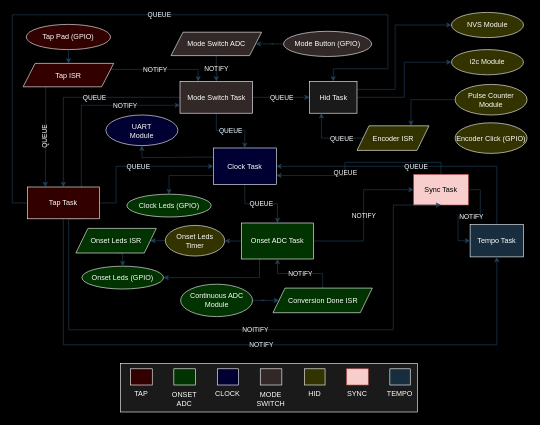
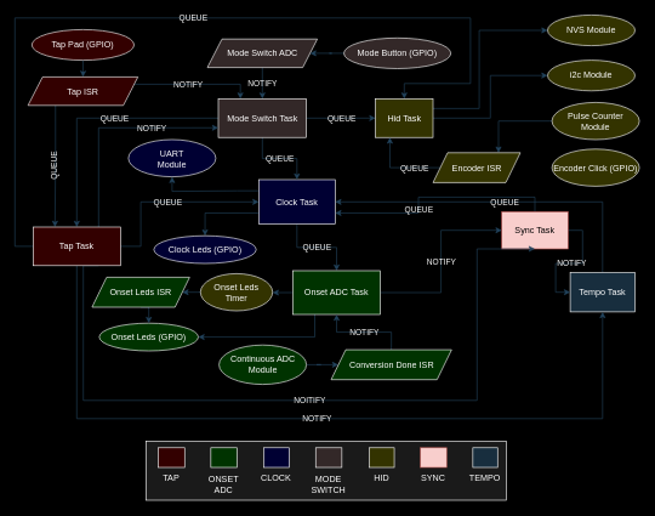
  <mxCell id="0" />
  <mxCell id="1" parent="0" />
  <mxCell id="2" value="&amp;lt;" style="rounded=0;whiteSpace=wrap;html=1;fontColor=#1A1A1A;fillColor=#1A1A1A;strokeColor=#FFFFFF;" vertex="1" parent="1"><mxGeometry x="200" y="605" width="495.25" height="81" as="geometry" /></mxCell>
  <mxCell id="3" value="QUEUE" style="edgeStyle=orthogonalEdgeStyle;rounded=0;orthogonalLoop=1;jettySize=auto;html=1;exitX=0.5;exitY=1;exitDx=0;exitDy=0;entryX=0.5;entryY=0;entryDx=0;entryDy=0;labelBackgroundColor=none;fontColor=#FFFFFF;strokeColor=#23445D;" parent="1" source="6" target="18" edge="1"><mxGeometry relative="1" as="geometry" /></mxCell>
  <mxCell id="4" style="edgeStyle=orthogonalEdgeStyle;rounded=0;orthogonalLoop=1;jettySize=auto;html=1;exitX=0;exitY=0.25;exitDx=0;exitDy=0;entryX=0.5;entryY=1;entryDx=0;entryDy=0;labelBackgroundColor=none;fontColor=#FFFFFF;strokeColor=#23445D;" parent="1" source="6" target="53" edge="1"><mxGeometry relative="1" as="geometry" /></mxCell>
  <mxCell id="5" style="edgeStyle=orthogonalEdgeStyle;rounded=0;orthogonalLoop=1;jettySize=auto;html=1;exitX=0;exitY=0.75;exitDx=0;exitDy=0;entryX=0.5;entryY=0;entryDx=0;entryDy=0;labelBackgroundColor=none;fontColor=#FFFFFF;strokeColor=#23445D;" parent="1" source="6" target="40" edge="1"><mxGeometry relative="1" as="geometry" /></mxCell>
  <mxCell id="6" value="Clock Task" style="rounded=0;whiteSpace=wrap;html=1;labelBackgroundColor=none;fontColor=#FFFFFF;fillColor=#000033;strokeColor=#FFFFFF;" parent="1" vertex="1"><mxGeometry x="355" y="246" width="105" height="61" as="geometry" /></mxCell>
  <mxCell id="7" value="QUEUE" style="edgeStyle=orthogonalEdgeStyle;rounded=0;orthogonalLoop=1;jettySize=auto;html=1;exitX=1;exitY=0.5;exitDx=0;exitDy=0;entryX=0;entryY=0.5;entryDx=0;entryDy=0;labelBackgroundColor=none;fontColor=#FFFFFF;strokeColor=#23445D;" parent="1" source="32" target="21" edge="1"><mxGeometry relative="1" as="geometry" /></mxCell>
  <mxCell id="8" value="NOTIFY" style="edgeStyle=orthogonalEdgeStyle;rounded=0;orthogonalLoop=1;jettySize=auto;html=1;exitX=0.5;exitY=1;exitDx=0;exitDy=0;labelBackgroundColor=none;fontColor=#FFFFFF;strokeColor=#23445D;" parent="1" source="9" target="32" edge="1"><mxGeometry relative="1" as="geometry" /></mxCell>
  <mxCell id="9" value="Mode Switch ADC" style="shape=parallelogram;perimeter=parallelogramPerimeter;whiteSpace=wrap;html=1;fixedSize=1;labelBackgroundColor=none;fontColor=#FFFFFF;fillColor=#332828;strokeColor=#FFFFFF;rounded=0;" parent="1" vertex="1"><mxGeometry x="284.5" y="53" width="151" height="39" as="geometry" /></mxCell>
  <mxCell id="10" value="QUEUE" style="edgeStyle=orthogonalEdgeStyle;rounded=0;orthogonalLoop=1;jettySize=auto;html=1;exitX=0.5;exitY=0;exitDx=0;exitDy=0;entryX=1;entryY=0.5;entryDx=0;entryDy=0;labelBackgroundColor=none;fontColor=#FFFFFF;strokeColor=#23445D;" parent="1" source="11" target="6" edge="1"><mxGeometry relative="1" as="geometry" /></mxCell>
  <mxCell id="11" value="Tempo Task" style="rounded=0;whiteSpace=wrap;html=1;labelBackgroundColor=none;fontColor=#FFFFFF;fillColor=#182E3E;strokeColor=#FFFFFF;" parent="1" vertex="1"><mxGeometry x="783" y="373.5" width="89" height="54" as="geometry" /></mxCell>
  <mxCell id="12" value="NOTIFY" style="edgeStyle=orthogonalEdgeStyle;rounded=0;orthogonalLoop=1;jettySize=auto;html=1;exitX=1;exitY=0.5;exitDx=0;exitDy=0;entryX=0;entryY=0.5;entryDx=0;entryDy=0;labelBackgroundColor=none;fontColor=#FFFFFF;strokeColor=#23445D;" parent="1" source="14" target="11" edge="1"><mxGeometry relative="1" as="geometry" /></mxCell>
  <mxCell id="13" value="QUEUE" style="edgeStyle=orthogonalEdgeStyle;rounded=0;orthogonalLoop=1;jettySize=auto;html=1;exitX=0.5;exitY=0;exitDx=0;exitDy=0;entryX=1;entryY=0.75;entryDx=0;entryDy=0;labelBackgroundColor=none;fontColor=#FFFFFF;strokeColor=#23445D;" parent="1" source="14" target="6" edge="1"><mxGeometry x="0.251" relative="1" as="geometry"><mxPoint as="offset" /></mxGeometry></mxCell>
  <mxCell id="14" value="Sync Task" style="rounded=0;whiteSpace=wrap;html=1;labelBackgroundColor=none;fillColor=#f8cecc;strokeColor=#b85450;" parent="1" vertex="1"><mxGeometry x="689" y="290" width="91" height="51" as="geometry" /></mxCell>
  <mxCell id="15" value="NOTIFY" style="edgeStyle=orthogonalEdgeStyle;rounded=0;orthogonalLoop=1;jettySize=auto;html=1;exitX=1;exitY=0.5;exitDx=0;exitDy=0;entryX=0;entryY=0.5;entryDx=0;entryDy=0;labelBackgroundColor=none;fontColor=#FFFFFF;strokeColor=#23445D;" parent="1" source="18" target="14" edge="1"><mxGeometry relative="1" as="geometry" /></mxCell>
  <mxCell id="16" style="edgeStyle=orthogonalEdgeStyle;rounded=0;orthogonalLoop=1;jettySize=auto;html=1;exitX=0;exitY=0.5;exitDx=0;exitDy=0;entryX=1;entryY=0.5;entryDx=0;entryDy=0;labelBackgroundColor=none;fontColor=#FFFFFF;strokeColor=#23445D;" parent="1" source="18" target="43" edge="1"><mxGeometry relative="1" as="geometry" /></mxCell>
  <mxCell id="17" style="edgeStyle=orthogonalEdgeStyle;rounded=0;orthogonalLoop=1;jettySize=auto;html=1;exitX=0.25;exitY=1;exitDx=0;exitDy=0;entryX=1;entryY=0.5;entryDx=0;entryDy=0;labelBackgroundColor=none;fontColor=#FFFFFF;strokeColor=#23445D;" parent="1" source="18" target="41" edge="1"><mxGeometry relative="1" as="geometry" /></mxCell>
  <mxCell id="18" value="Onset ADC Task" style="rounded=0;whiteSpace=wrap;html=1;labelBackgroundColor=none;fontColor=#FFFFFF;fillColor=#003300;strokeColor=#FFFFFF;" parent="1" vertex="1"><mxGeometry x="402" y="371" width="120" height="60" as="geometry" /></mxCell>
  <mxCell id="19" style="edgeStyle=orthogonalEdgeStyle;rounded=0;orthogonalLoop=1;jettySize=auto;html=1;exitX=1;exitY=0.5;exitDx=0;exitDy=0;entryX=0;entryY=0.5;entryDx=0;entryDy=0;labelBackgroundColor=none;fontColor=#FFFFFF;strokeColor=#23445D;" parent="1" source="21" target="46" edge="1"><mxGeometry relative="1" as="geometry" /></mxCell>
  <mxCell id="20" style="edgeStyle=orthogonalEdgeStyle;rounded=0;orthogonalLoop=1;jettySize=auto;html=1;exitX=1;exitY=0.25;exitDx=0;exitDy=0;entryX=0;entryY=0.5;entryDx=0;entryDy=0;labelBackgroundColor=none;fontColor=#FFFFFF;strokeColor=#23445D;" parent="1" source="21" target="54" edge="1"><mxGeometry relative="1" as="geometry"><Array as="points"><mxPoint x="658" y="148" /><mxPoint x="658" y="41" /></Array></mxGeometry></mxCell>
- <mxCell id="21" value="Hid Task" style="rounded=0;whiteSpace=wrap;html=1;labelBackgroundColor=none;fontColor=#FFFFFF;fillColor=#1a1a1a;strokeColor=#FFFFFF;" parent="1" vertex="1"><mxGeometry x="515.5" y="135" width="79" height="53" as="geometry" /></mxCell>
+ <mxCell id="21" value="Hid Task" style="rounded=0;whiteSpace=wrap;html=1;labelBackgroundColor=none;fontColor=#FFFFFF;fillColor=#333300;strokeColor=#FFFFFF;" parent="1" vertex="1"><mxGeometry x="515.5" y="135" width="79" height="53" as="geometry" /></mxCell>
  <mxCell id="22" style="edgeStyle=orthogonalEdgeStyle;rounded=0;orthogonalLoop=1;jettySize=auto;html=1;exitX=0;exitY=0.5;exitDx=0;exitDy=0;entryX=0.75;entryY=0;entryDx=0;entryDy=0;labelBackgroundColor=none;fontColor=#FFFFFF;strokeColor=#23445D;" parent="1" source="23" target="27" edge="1"><mxGeometry relative="1" as="geometry" /></mxCell>
  <mxCell id="23" value="&lt;div&gt;Pulse Counter&lt;/div&gt;&lt;div&gt;Module&lt;br&gt;&lt;/div&gt;" style="ellipse;whiteSpace=wrap;html=1;labelBackgroundColor=none;fontColor=#FFFFFF;fillColor=#333300;strokeColor=#FFFFFF;" parent="1" vertex="1"><mxGeometry x="758" y="140" width="120" height="51" as="geometry" /></mxCell>
  <mxCell id="24" style="edgeStyle=orthogonalEdgeStyle;rounded=0;orthogonalLoop=1;jettySize=auto;html=1;exitX=1;exitY=0.5;exitDx=0;exitDy=0;entryX=0;entryY=0.5;entryDx=0;entryDy=0;labelBackgroundColor=none;fontColor=#FFFFFF;strokeColor=#23445D;" parent="1" source="25" target="29" edge="1"><mxGeometry relative="1" as="geometry" /></mxCell>
  <mxCell id="25" value="&lt;div&gt;Continuous ADC&lt;/div&gt;&lt;div&gt;Module&lt;br&gt;&lt;/div&gt;" style="ellipse;whiteSpace=wrap;html=1;labelBackgroundColor=none;fontColor=#FFFFFF;fillColor=#003300;strokeColor=#FFFFFF;" parent="1" vertex="1"><mxGeometry x="300.5" y="473" width="120" height="54" as="geometry" /></mxCell>
  <mxCell id="26" value="QUEUE" style="edgeStyle=orthogonalEdgeStyle;rounded=0;orthogonalLoop=1;jettySize=auto;html=1;exitX=0;exitY=0.5;exitDx=0;exitDy=0;entryX=0.25;entryY=1;entryDx=0;entryDy=0;labelBackgroundColor=none;fontColor=#FFFFFF;strokeColor=#23445D;" parent="1" source="27" target="21" edge="1"><mxGeometry x="-0.358" relative="1" as="geometry"><Array as="points"><mxPoint x="535" y="229" /></Array><mxPoint as="offset" /></mxGeometry></mxCell>
  <mxCell id="27" value="Encoder ISR" style="shape=parallelogram;perimeter=parallelogramPerimeter;whiteSpace=wrap;html=1;fixedSize=1;labelBackgroundColor=none;fontColor=#FFFFFF;fillColor=#333300;strokeColor=#FFFFFF;" parent="1" vertex="1"><mxGeometry x="594.5" y="209" width="120" height="41" as="geometry" /></mxCell>
  <mxCell id="28" value="NOTIFY" style="edgeStyle=orthogonalEdgeStyle;rounded=0;orthogonalLoop=1;jettySize=auto;html=1;exitX=0.5;exitY=0;exitDx=0;exitDy=0;entryX=0.5;entryY=1;entryDx=0;entryDy=0;labelBackgroundColor=none;fontColor=#FFFFFF;strokeColor=#23445D;" parent="1" source="29" target="18" edge="1"><mxGeometry relative="1" as="geometry" /></mxCell>
  <mxCell id="29" value="Conversion Done ISR" style="shape=parallelogram;perimeter=parallelogramPerimeter;whiteSpace=wrap;html=1;fixedSize=1;labelBackgroundColor=none;fontColor=#FFFFFF;fillColor=#003300;strokeColor=#FFFFFF;" parent="1" vertex="1"><mxGeometry x="454.5" y="479.5" width="165.5" height="41" as="geometry" /></mxCell>
  <mxCell id="30" value="QUEUE" style="edgeStyle=orthogonalEdgeStyle;rounded=0;orthogonalLoop=1;jettySize=auto;html=1;exitX=0;exitY=0.5;exitDx=0;exitDy=0;labelBackgroundColor=none;fontColor=#FFFFFF;strokeColor=#23445D;" parent="1" source="32" target="52" edge="1"><mxGeometry x="-0.166" relative="1" as="geometry"><mxPoint as="offset" /></mxGeometry></mxCell>
  <mxCell id="31" value="QUEUE" style="edgeStyle=orthogonalEdgeStyle;rounded=0;orthogonalLoop=1;jettySize=auto;html=1;exitX=0.5;exitY=1;exitDx=0;exitDy=0;labelBackgroundColor=none;fontColor=#FFFFFF;strokeColor=#23445D;" parent="1" source="32" target="6" edge="1"><mxGeometry relative="1" as="geometry" /></mxCell>
  <mxCell id="32" value="Mode Switch Task" style="rounded=0;whiteSpace=wrap;html=1;labelBackgroundColor=none;fontColor=#FFFFFF;fillColor=#332828;strokeColor=#FFFFFF;" parent="1" vertex="1"><mxGeometry x="299.5" y="135" width="121" height="53" as="geometry" /></mxCell>
  <mxCell id="33" style="edgeStyle=orthogonalEdgeStyle;rounded=0;orthogonalLoop=1;jettySize=auto;html=1;entryX=1;entryY=0.5;entryDx=0;entryDy=0;labelBackgroundColor=none;fontColor=#FFFFFF;strokeColor=#23445D;" parent="1" source="34" target="9" edge="1"><mxGeometry relative="1" as="geometry" /></mxCell>
  <mxCell id="34" value="Mode Button (GPIO)" style="ellipse;whiteSpace=wrap;html=1;labelBackgroundColor=none;fontColor=#FFFFFF;fillColor=#332828;strokeColor=#FFFFFF;" parent="1" vertex="1"><mxGeometry x="472" y="51.5" width="147" height="42" as="geometry" /></mxCell>
  <mxCell id="35" value="NOTIFY" style="edgeStyle=orthogonalEdgeStyle;rounded=0;orthogonalLoop=1;jettySize=auto;html=1;exitX=1;exitY=0.5;exitDx=0;exitDy=0;entryX=0.25;entryY=0;entryDx=0;entryDy=0;labelBackgroundColor=none;fontColor=#FFFFFF;strokeColor=#23445D;" parent="1" source="37" target="32" edge="1"><mxGeometry relative="1" as="geometry"><Array as="points"><mxPoint x="177" y="115" /><mxPoint x="330" y="115" /></Array></mxGeometry></mxCell>
  <mxCell id="36" value="QUEUE" style="edgeStyle=orthogonalEdgeStyle;rounded=0;orthogonalLoop=1;jettySize=auto;html=1;exitX=0.25;exitY=1;exitDx=0;exitDy=0;entryX=0.25;entryY=0;entryDx=0;entryDy=0;horizontal=0;labelBackgroundColor=none;fontColor=#FFFFFF;strokeColor=#23445D;" parent="1" source="37" target="52" edge="1"><mxGeometry relative="1" as="geometry" /></mxCell>
  <mxCell id="37" value="Tap ISR" style="shape=parallelogram;perimeter=parallelogramPerimeter;whiteSpace=wrap;html=1;fixedSize=1;labelBackgroundColor=none;fontColor=#FFFFFF;fillColor=#330000;strokeColor=#FFFFFF;" parent="1" vertex="1"><mxGeometry x="38" y="105" width="151" height="39" as="geometry" /></mxCell>
  <mxCell id="38" style="edgeStyle=orthogonalEdgeStyle;rounded=0;orthogonalLoop=1;jettySize=auto;html=1;entryX=0.5;entryY=0;entryDx=0;entryDy=0;labelBackgroundColor=none;fontColor=#FFFFFF;strokeColor=#23445D;" parent="1" source="39" target="37" edge="1"><mxGeometry relative="1" as="geometry" /></mxCell>
  <mxCell id="39" value="Tap Pad (GPIO)" style="ellipse;whiteSpace=wrap;html=1;labelBackgroundColor=none;fontColor=#FFFFFF;fillColor=#330000;strokeColor=#FFFFFF;" parent="1" vertex="1"><mxGeometry x="43.25" y="40" width="140.5" height="42" as="geometry" /></mxCell>
- <mxCell id="40" value="Clock Leds (GPIO)" style="ellipse;whiteSpace=wrap;html=1;labelBackgroundColor=none;fontColor=#FFFFFF;fillColor=#003300;strokeColor=#FFFFFF;" parent="1" vertex="1"><mxGeometry x="211" y="323" width="140.5" height="38" as="geometry" /></mxCell>
+ <mxCell id="40" value="Clock Leds (GPIO)" style="ellipse;whiteSpace=wrap;html=1;labelBackgroundColor=none;fontColor=#FFFFFF;fillColor=#000033;strokeColor=#FFFFFF;" parent="1" vertex="1"><mxGeometry x="211" y="323" width="140.5" height="38" as="geometry" /></mxCell>
  <mxCell id="41" value="Onset Leds (GPIO)" style="ellipse;whiteSpace=wrap;html=1;labelBackgroundColor=none;fontColor=#FFFFFF;fillColor=#003300;strokeColor=#FFFFFF;" parent="1" vertex="1"><mxGeometry x="136" y="443" width="136" height="38" as="geometry" /></mxCell>
  <mxCell id="42" style="edgeStyle=orthogonalEdgeStyle;rounded=0;orthogonalLoop=1;jettySize=auto;html=1;exitX=0;exitY=0.5;exitDx=0;exitDy=0;entryX=1;entryY=0.5;entryDx=0;entryDy=0;labelBackgroundColor=none;fontColor=#FFFFFF;strokeColor=#23445D;" parent="1" source="43" target="45" edge="1"><mxGeometry relative="1" as="geometry" /></mxCell>
  <mxCell id="43" value="&lt;div&gt;Onset Leds&lt;/div&gt;&lt;div&gt;Timer&lt;br&gt;&lt;/div&gt;" style="ellipse;whiteSpace=wrap;html=1;labelBackgroundColor=none;fontColor=#FFFFFF;fillColor=#333300;strokeColor=#FFFFFF;" parent="1" vertex="1"><mxGeometry x="275" y="375" width="99" height="51" as="geometry" /></mxCell>
  <mxCell id="44" style="edgeStyle=orthogonalEdgeStyle;rounded=0;orthogonalLoop=1;jettySize=auto;html=1;exitX=0.5;exitY=1;exitDx=0;exitDy=0;entryX=0.5;entryY=0;entryDx=0;entryDy=0;labelBackgroundColor=none;fontColor=#FFFFFF;strokeColor=#23445D;" parent="1" source="45" target="41" edge="1"><mxGeometry relative="1" as="geometry" /></mxCell>
  <mxCell id="45" value="Onset Leds ISR" style="shape=parallelogram;perimeter=parallelogramPerimeter;whiteSpace=wrap;html=1;fixedSize=1;labelBackgroundColor=none;fontColor=#FFFFFF;fillColor=#003300;strokeColor=#FFFFFF;" parent="1" vertex="1"><mxGeometry x="126" y="380" width="134" height="41" as="geometry" /></mxCell>
  <mxCell id="46" value="i2c Module" style="ellipse;whiteSpace=wrap;html=1;labelBackgroundColor=none;fontColor=#FFFFFF;fillColor=#333300;strokeColor=#FFFFFF;" parent="1" vertex="1"><mxGeometry x="752" y="82" width="120" height="42" as="geometry" /></mxCell>
  <mxCell id="47" value="NOITIFY" style="edgeStyle=orthogonalEdgeStyle;rounded=0;orthogonalLoop=1;jettySize=auto;html=1;exitX=0.75;exitY=1;exitDx=0;exitDy=0;entryX=0.5;entryY=1;entryDx=0;entryDy=0;labelBackgroundColor=none;fontColor=#FFFFFF;strokeColor=#23445D;" parent="1" source="52" target="14" edge="1"><mxGeometry relative="1" as="geometry"><Array as="points"><mxPoint x="114" y="364" /><mxPoint x="114" y="549" /><mxPoint x="655" y="549" /></Array></mxGeometry></mxCell>
  <mxCell id="48" value="NOTIFY" style="edgeStyle=orthogonalEdgeStyle;rounded=0;orthogonalLoop=1;jettySize=auto;html=1;exitX=0.5;exitY=1;exitDx=0;exitDy=0;entryX=0.5;entryY=1;entryDx=0;entryDy=0;labelBackgroundColor=none;fontColor=#FFFFFF;strokeColor=#23445D;" parent="1" source="52" target="11" edge="1"><mxGeometry relative="1" as="geometry"><Array as="points"><mxPoint x="105" y="574" /><mxPoint x="827" y="574" /></Array></mxGeometry></mxCell>
  <mxCell id="49" value="&lt;div&gt;QUEUE&lt;/div&gt;" style="edgeStyle=orthogonalEdgeStyle;rounded=0;orthogonalLoop=1;jettySize=auto;html=1;exitX=0;exitY=0.5;exitDx=0;exitDy=0;entryX=0.5;entryY=0;entryDx=0;entryDy=0;labelBackgroundColor=none;fontColor=#FFFFFF;strokeColor=#23445D;" parent="1" source="52" target="21" edge="1"><mxGeometry relative="1" as="geometry"><Array as="points"><mxPoint x="20" y="338" /><mxPoint x="20" y="24" /><mxPoint x="646" y="24" /><mxPoint x="646" y="114" /><mxPoint x="555" y="114" /></Array></mxGeometry></mxCell>
  <mxCell id="50" value="NOTIFY" style="edgeStyle=orthogonalEdgeStyle;rounded=0;orthogonalLoop=1;jettySize=auto;html=1;exitX=0.75;exitY=0;exitDx=0;exitDy=0;entryX=0;entryY=0.75;entryDx=0;entryDy=0;labelBackgroundColor=none;fontColor=#FFFFFF;strokeColor=#23445D;" parent="1" source="52" target="32" edge="1"><mxGeometry x="0.391" relative="1" as="geometry"><mxPoint as="offset" /></mxGeometry></mxCell>
  <mxCell id="51" value="QUEUE" style="edgeStyle=orthogonalEdgeStyle;rounded=0;orthogonalLoop=1;jettySize=auto;html=1;exitX=1;exitY=0.5;exitDx=0;exitDy=0;entryX=0;entryY=0.5;entryDx=0;entryDy=0;labelBackgroundColor=none;fontColor=#FFFFFF;strokeColor=#23445D;" parent="1" source="52" target="6" edge="1"><mxGeometry relative="1" as="geometry"><Array as="points"><mxPoint x="193" y="337" /><mxPoint x="193" y="277" /></Array></mxGeometry></mxCell>
  <mxCell id="52" value="Tap Task" style="rounded=0;whiteSpace=wrap;html=1;labelBackgroundColor=none;fontColor=#FFFFFF;fillColor=#330000;strokeColor=#FFFFFF;" parent="1" vertex="1"><mxGeometry x="45" y="311" width="120" height="53" as="geometry" /></mxCell>
  <mxCell id="53" value="&lt;div&gt;UART&lt;/div&gt;&lt;div&gt;Module&lt;br&gt;&lt;/div&gt;" style="ellipse;whiteSpace=wrap;html=1;labelBackgroundColor=none;fontColor=#FFFFFF;fillColor=#000033;strokeColor=#FFFFFF;" parent="1" vertex="1"><mxGeometry x="176" y="191" width="120" height="51" as="geometry" /></mxCell>
  <mxCell id="54" value="NVS Module" style="ellipse;whiteSpace=wrap;html=1;labelBackgroundColor=none;fontColor=#FFFFFF;fillColor=#333300;strokeColor=#FFFFFF;" parent="1" vertex="1"><mxGeometry x="752" y="20" width="120" height="42" as="geometry" /></mxCell>
  <mxCell id="55" value="Encoder Click (GPIO)" style="ellipse;whiteSpace=wrap;html=1;labelBackgroundColor=none;fontColor=#FFFFFF;fillColor=#333300;strokeColor=#FFFFFF;" parent="1" vertex="1"><mxGeometry x="758" y="204" width="120" height="51" as="geometry" /></mxCell>
  <mxCell id="56" value="" style="rounded=0;whiteSpace=wrap;html=1;labelBackgroundColor=none;fontColor=#FFFFFF;fillColor=#330000;strokeColor=#FFFFFF;" vertex="1" parent="1"><mxGeometry x="217.25" y="614" width="36" height="27" as="geometry" /></mxCell>
  <mxCell id="57" value="" style="rounded=0;whiteSpace=wrap;html=1;labelBackgroundColor=none;fontColor=#FFFFFF;fillColor=#003300;strokeColor=#FFFFFF;" vertex="1" parent="1"><mxGeometry x="289.25" y="614" width="36" height="27" as="geometry" /></mxCell>
  <mxCell id="58" value="" style="rounded=0;whiteSpace=wrap;html=1;labelBackgroundColor=none;fontColor=#FFFFFF;fillColor=#000033;strokeColor=#FFFFFF;" vertex="1" parent="1"><mxGeometry x="362.25" y="614" width="35" height="27" as="geometry" /></mxCell>
  <mxCell id="59" value="" style="rounded=0;whiteSpace=wrap;html=1;labelBackgroundColor=none;fontColor=#FFFFFF;fillColor=#332828;strokeColor=#FFFFFF;" vertex="1" parent="1"><mxGeometry x="433.25" y="614" width="36" height="27" as="geometry" /></mxCell>
  <mxCell id="60" value="" style="rounded=0;whiteSpace=wrap;html=1;labelBackgroundColor=none;fontColor=#FFFFFF;fillColor=#333300;strokeColor=#FFFFFF;" vertex="1" parent="1"><mxGeometry x="507.25" y="614" width="34" height="27" as="geometry" /></mxCell>
  <mxCell id="61" value="" style="rounded=0;whiteSpace=wrap;html=1;labelBackgroundColor=none;fillColor=#f8cecc;strokeColor=#b85450;" vertex="1" parent="1"><mxGeometry x="577.25" y="614" width="36" height="27" as="geometry" /></mxCell>
  <mxCell id="62" value="" style="rounded=0;whiteSpace=wrap;html=1;labelBackgroundColor=none;fontColor=#FFFFFF;fillColor=#182E3E;strokeColor=#FFFFFF;" vertex="1" parent="1"><mxGeometry x="649.25" y="614" width="34" height="27" as="geometry" /></mxCell>
  <mxCell id="63" value="TAP" style="text;html=1;strokeColor=none;fillColor=none;align=center;verticalAlign=middle;whiteSpace=wrap;rounded=0;fontColor=#FFFFFF;" vertex="1" parent="1"><mxGeometry x="205.25" y="641" width="60" height="30" as="geometry" /></mxCell>
  <mxCell id="64" value="ONSET ADC" style="text;html=1;strokeColor=none;fillColor=none;align=center;verticalAlign=middle;whiteSpace=wrap;rounded=0;fontColor=#FFFFFF;" vertex="1" parent="1"><mxGeometry x="277.25" y="650" width="60" height="30" as="geometry" /></mxCell>
  <mxCell id="65" value="CLOCK" style="text;html=1;strokeColor=none;fillColor=none;align=center;verticalAlign=middle;whiteSpace=wrap;rounded=0;fontColor=#FFFFFF;" vertex="1" parent="1"><mxGeometry x="349.25" y="641" width="60" height="30" as="geometry" /></mxCell>
  <mxCell id="66" value="&lt;div&gt;MODE&lt;/div&gt;&lt;div&gt;SWITCH&lt;br&gt;&lt;/div&gt;" style="text;html=1;strokeColor=none;fillColor=none;align=center;verticalAlign=middle;whiteSpace=wrap;rounded=0;fontColor=#FFFFFF;" vertex="1" parent="1"><mxGeometry x="421.25" y="650" width="60" height="30" as="geometry" /></mxCell>
  <mxCell id="67" value="HID" style="text;html=1;strokeColor=none;fillColor=none;align=center;verticalAlign=middle;whiteSpace=wrap;rounded=0;fontColor=#FFFFFF;" vertex="1" parent="1"><mxGeometry x="494.25" y="641" width="60" height="30" as="geometry" /></mxCell>
  <mxCell id="68" value="SYNC" style="text;html=1;strokeColor=none;fillColor=none;align=center;verticalAlign=middle;whiteSpace=wrap;rounded=0;fontColor=#FFFFFF;" vertex="1" parent="1"><mxGeometry x="565.25" y="641" width="60" height="30" as="geometry" /></mxCell>
  <mxCell id="69" value="TEMPO" style="text;html=1;strokeColor=none;fillColor=none;align=center;verticalAlign=middle;whiteSpace=wrap;rounded=0;fontColor=#FFFFFF;" vertex="1" parent="1"><mxGeometry x="636.25" y="641" width="60" height="30" as="geometry" /></mxCell>
